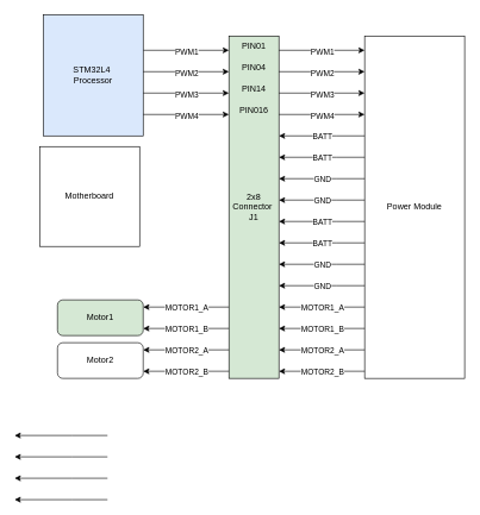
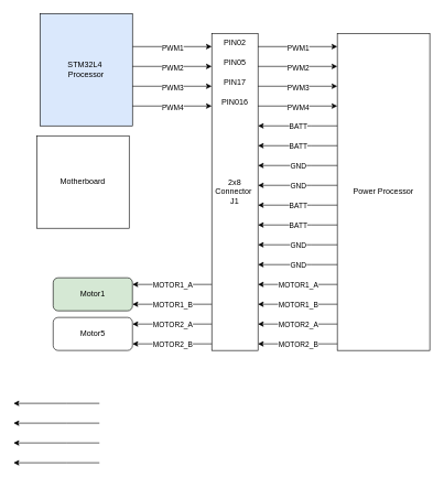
  <mxCell id="0" />
  <mxCell id="1" parent="0" />
- <mxCell id="2" value="&lt;div&gt;Power Module&lt;/div&gt;" style="rounded=0;whiteSpace=wrap;html=1;" vertex="1" parent="1"><mxGeometry x="510" y="50" width="140" height="480" as="geometry" /></mxCell>
+ <mxCell id="2" value="&lt;div&gt;Power Processor&lt;/div&gt;" style="rounded=0;whiteSpace=wrap;html=1;" vertex="1" parent="1"><mxGeometry x="510" y="50" width="140" height="480" as="geometry" /></mxCell>
  <mxCell id="3" value="Motherboard" style="rounded=0;whiteSpace=wrap;html=1;" vertex="1" parent="1"><mxGeometry x="55" y="205" width="140" height="140" as="geometry" /></mxCell>
  <mxCell id="4" value="" style="edgeStyle=orthogonalEdgeStyle;rounded=0;orthogonalLoop=1;jettySize=auto;html=1;" edge="1" parent="1"><mxGeometry relative="1" as="geometry"><mxPoint x="200" y="70" as="sourcePoint" /><mxPoint x="320" y="70" as="targetPoint" /><Array as="points"><mxPoint x="260" y="70" /><mxPoint x="260" y="70" /></Array></mxGeometry></mxCell>
  <mxCell id="5" value="PWM1" style="edgeLabel;html=1;align=center;verticalAlign=middle;resizable=0;points=[];" vertex="1" connectable="0" parent="4"><mxGeometry x="0.006" y="-1" relative="1" as="geometry"><mxPoint as="offset" /></mxGeometry></mxCell>
  <mxCell id="6" value="STM32L4&amp;nbsp;&lt;div&gt;Processor&lt;/div&gt;" style="rounded=0;whiteSpace=wrap;html=1;fillColor=#dae8fc;" vertex="1" parent="1"><mxGeometry x="60" y="20" width="140" height="170" as="geometry" /></mxCell>
- <mxCell id="7" value="2x8 Connector&amp;nbsp;&lt;div&gt;J1&lt;/div&gt;" style="rounded=0;whiteSpace=wrap;html=1;fillColor=#d5e8d4;" vertex="1" parent="1"><mxGeometry x="320" y="50" width="70" height="480" as="geometry" /></mxCell>
+ <mxCell id="7" value="2x8 Connector&amp;nbsp;&lt;div&gt;J1&lt;/div&gt;" style="rounded=0;whiteSpace=wrap;html=1;" vertex="1" parent="1"><mxGeometry x="320" y="50" width="70" height="480" as="geometry" /></mxCell>
  <mxCell id="8" value="" style="edgeStyle=orthogonalEdgeStyle;rounded=0;orthogonalLoop=1;jettySize=auto;html=1;" edge="1" parent="1"><mxGeometry relative="1" as="geometry"><mxPoint x="150" y="610" as="sourcePoint" /><mxPoint x="20" y="610" as="targetPoint" /><Array as="points"><mxPoint x="100" y="610" /><mxPoint x="100" y="610" /></Array></mxGeometry></mxCell>
  <mxCell id="9" value="" style="edgeStyle=orthogonalEdgeStyle;rounded=0;orthogonalLoop=1;jettySize=auto;html=1;" edge="1" parent="1"><mxGeometry relative="1" as="geometry"><mxPoint x="150" y="640" as="sourcePoint" /><mxPoint x="20" y="640" as="targetPoint" /><Array as="points"><mxPoint x="100" y="640" /><mxPoint x="100" y="640" /></Array></mxGeometry></mxCell>
  <mxCell id="10" value="" style="edgeStyle=orthogonalEdgeStyle;rounded=0;orthogonalLoop=1;jettySize=auto;html=1;" edge="1" parent="1"><mxGeometry relative="1" as="geometry"><mxPoint x="150" y="670" as="sourcePoint" /><mxPoint x="20" y="670" as="targetPoint" /><Array as="points"><mxPoint x="100" y="670" /><mxPoint x="100" y="670" /></Array></mxGeometry></mxCell>
  <mxCell id="11" value="" style="edgeStyle=orthogonalEdgeStyle;rounded=0;orthogonalLoop=1;jettySize=auto;html=1;" edge="1" parent="1"><mxGeometry relative="1" as="geometry"><mxPoint x="150" y="700" as="sourcePoint" /><mxPoint x="20" y="700" as="targetPoint" /><Array as="points"><mxPoint x="100" y="700" /><mxPoint x="100" y="700" /></Array></mxGeometry></mxCell>
  <mxCell id="12" value="" style="edgeStyle=orthogonalEdgeStyle;rounded=0;orthogonalLoop=1;jettySize=auto;html=1;" edge="1" parent="1"><mxGeometry relative="1" as="geometry"><mxPoint x="200" y="100" as="sourcePoint" /><mxPoint x="320" y="100" as="targetPoint" /><Array as="points"><mxPoint x="260" y="100" /><mxPoint x="260" y="100" /></Array></mxGeometry></mxCell>
  <mxCell id="13" value="PWM2" style="edgeLabel;html=1;align=center;verticalAlign=middle;resizable=0;points=[];" vertex="1" connectable="0" parent="12"><mxGeometry x="0.006" y="-1" relative="1" as="geometry"><mxPoint as="offset" /></mxGeometry></mxCell>
  <mxCell id="14" value="" style="edgeStyle=orthogonalEdgeStyle;rounded=0;orthogonalLoop=1;jettySize=auto;html=1;" edge="1" parent="1"><mxGeometry relative="1" as="geometry"><mxPoint x="200" y="130" as="sourcePoint" /><mxPoint x="320" y="130" as="targetPoint" /><Array as="points"><mxPoint x="260" y="130" /><mxPoint x="260" y="130" /></Array></mxGeometry></mxCell>
  <mxCell id="15" value="PWM3" style="edgeLabel;html=1;align=center;verticalAlign=middle;resizable=0;points=[];" vertex="1" connectable="0" parent="14"><mxGeometry x="0.006" y="-1" relative="1" as="geometry"><mxPoint as="offset" /></mxGeometry></mxCell>
  <mxCell id="16" value="" style="edgeStyle=orthogonalEdgeStyle;rounded=0;orthogonalLoop=1;jettySize=auto;html=1;" edge="1" parent="1"><mxGeometry relative="1" as="geometry"><mxPoint x="200" y="160" as="sourcePoint" /><mxPoint x="320" y="160" as="targetPoint" /><Array as="points"><mxPoint x="260" y="160" /><mxPoint x="260" y="160" /></Array></mxGeometry></mxCell>
  <mxCell id="17" value="PWM4" style="edgeLabel;html=1;align=center;verticalAlign=middle;resizable=0;points=[];" vertex="1" connectable="0" parent="16"><mxGeometry x="0.006" y="-1" relative="1" as="geometry"><mxPoint as="offset" /></mxGeometry></mxCell>
  <mxCell id="18" value="" style="edgeStyle=orthogonalEdgeStyle;rounded=0;orthogonalLoop=1;jettySize=auto;html=1;" edge="1" parent="1"><mxGeometry relative="1" as="geometry"><mxPoint x="390" y="70" as="sourcePoint" /><mxPoint x="510" y="70" as="targetPoint" /><Array as="points"><mxPoint x="450" y="70" /><mxPoint x="450" y="70" /></Array></mxGeometry></mxCell>
  <mxCell id="19" value="PWM1" style="edgeLabel;html=1;align=center;verticalAlign=middle;resizable=0;points=[];" vertex="1" connectable="0" parent="18"><mxGeometry x="0.006" y="-1" relative="1" as="geometry"><mxPoint as="offset" /></mxGeometry></mxCell>
  <mxCell id="20" value="" style="edgeStyle=orthogonalEdgeStyle;rounded=0;orthogonalLoop=1;jettySize=auto;html=1;" edge="1" parent="1"><mxGeometry relative="1" as="geometry"><mxPoint x="390" y="100" as="sourcePoint" /><mxPoint x="510" y="100" as="targetPoint" /><Array as="points"><mxPoint x="450" y="100" /><mxPoint x="450" y="100" /></Array></mxGeometry></mxCell>
  <mxCell id="21" value="PWM2" style="edgeLabel;html=1;align=center;verticalAlign=middle;resizable=0;points=[];" vertex="1" connectable="0" parent="20"><mxGeometry x="0.006" y="-1" relative="1" as="geometry"><mxPoint as="offset" /></mxGeometry></mxCell>
  <mxCell id="22" value="" style="edgeStyle=orthogonalEdgeStyle;rounded=0;orthogonalLoop=1;jettySize=auto;html=1;" edge="1" parent="1"><mxGeometry relative="1" as="geometry"><mxPoint x="390" y="130" as="sourcePoint" /><mxPoint x="510" y="130" as="targetPoint" /><Array as="points"><mxPoint x="450" y="130" /><mxPoint x="450" y="130" /></Array></mxGeometry></mxCell>
  <mxCell id="23" value="PWM3" style="edgeLabel;html=1;align=center;verticalAlign=middle;resizable=0;points=[];" vertex="1" connectable="0" parent="22"><mxGeometry x="0.006" y="-1" relative="1" as="geometry"><mxPoint as="offset" /></mxGeometry></mxCell>
  <mxCell id="24" value="" style="edgeStyle=orthogonalEdgeStyle;rounded=0;orthogonalLoop=1;jettySize=auto;html=1;" edge="1" parent="1"><mxGeometry relative="1" as="geometry"><mxPoint x="390" y="160" as="sourcePoint" /><mxPoint x="510" y="160" as="targetPoint" /><Array as="points"><mxPoint x="450" y="160" /><mxPoint x="450" y="160" /></Array></mxGeometry></mxCell>
  <mxCell id="25" value="PWM4" style="edgeLabel;html=1;align=center;verticalAlign=middle;resizable=0;points=[];" vertex="1" connectable="0" parent="24"><mxGeometry x="0.006" y="-1" relative="1" as="geometry"><mxPoint as="offset" /></mxGeometry></mxCell>
  <mxCell id="26" value="" style="edgeStyle=orthogonalEdgeStyle;rounded=0;orthogonalLoop=1;jettySize=auto;html=1;" edge="1" parent="1"><mxGeometry relative="1" as="geometry"><mxPoint x="510" y="520" as="sourcePoint" /><mxPoint x="390" y="520" as="targetPoint" /><Array as="points"><mxPoint x="470" y="520" /><mxPoint x="470" y="520" /></Array></mxGeometry></mxCell>
  <mxCell id="27" value="MOTOR2_B" style="edgeLabel;html=1;align=center;verticalAlign=middle;resizable=0;points=[];" vertex="1" connectable="0" parent="26"><mxGeometry x="-0.002" relative="1" as="geometry"><mxPoint as="offset" /></mxGeometry></mxCell>
- <mxCell id="28" value="PIN01" style="text;html=1;align=center;verticalAlign=middle;whiteSpace=wrap;rounded=0;" vertex="1" parent="1"><mxGeometry x="325" y="50" width="60" height="30" as="geometry" /></mxCell>
- <mxCell id="29" value="PIN04" style="text;html=1;align=center;verticalAlign=middle;whiteSpace=wrap;rounded=0;" vertex="1" parent="1"><mxGeometry x="325" y="80" width="60" height="30" as="geometry" /></mxCell>
- <mxCell id="30" value="PIN14" style="text;html=1;align=center;verticalAlign=middle;whiteSpace=wrap;rounded=0;" vertex="1" parent="1"><mxGeometry x="325" y="110" width="60" height="30" as="geometry" /></mxCell>
+ <mxCell id="28" value="PIN02" style="text;html=1;align=center;verticalAlign=middle;whiteSpace=wrap;rounded=0;" vertex="1" parent="1"><mxGeometry x="325" y="50" width="60" height="30" as="geometry" /></mxCell>
+ <mxCell id="29" value="PIN05" style="text;html=1;align=center;verticalAlign=middle;whiteSpace=wrap;rounded=0;" vertex="1" parent="1"><mxGeometry x="325" y="80" width="60" height="30" as="geometry" /></mxCell>
+ <mxCell id="30" value="PIN17" style="text;html=1;align=center;verticalAlign=middle;whiteSpace=wrap;rounded=0;" vertex="1" parent="1"><mxGeometry x="325" y="110" width="60" height="30" as="geometry" /></mxCell>
  <mxCell id="31" value="PIN016" style="text;html=1;align=center;verticalAlign=middle;whiteSpace=wrap;rounded=0;" vertex="1" parent="1"><mxGeometry x="325" y="140" width="60" height="30" as="geometry" /></mxCell>
  <mxCell id="32" value="" style="edgeStyle=orthogonalEdgeStyle;rounded=0;orthogonalLoop=1;jettySize=auto;html=1;" edge="1" parent="1"><mxGeometry relative="1" as="geometry"><mxPoint x="510" y="490" as="sourcePoint" /><mxPoint x="390" y="490" as="targetPoint" /><Array as="points"><mxPoint x="470" y="490" /><mxPoint x="470" y="490" /></Array></mxGeometry></mxCell>
  <mxCell id="33" value="MOTOR2_A" style="edgeLabel;html=1;align=center;verticalAlign=middle;resizable=0;points=[];" vertex="1" connectable="0" parent="32"><mxGeometry x="-0.002" relative="1" as="geometry"><mxPoint as="offset" /></mxGeometry></mxCell>
  <mxCell id="34" value="" style="edgeStyle=orthogonalEdgeStyle;rounded=0;orthogonalLoop=1;jettySize=auto;html=1;" edge="1" parent="1"><mxGeometry relative="1" as="geometry"><mxPoint x="510" y="460" as="sourcePoint" /><mxPoint x="390" y="460" as="targetPoint" /><Array as="points"><mxPoint x="470" y="460" /><mxPoint x="470" y="460" /></Array></mxGeometry></mxCell>
  <mxCell id="35" value="MOTOR1_B" style="edgeLabel;html=1;align=center;verticalAlign=middle;resizable=0;points=[];" vertex="1" connectable="0" parent="34"><mxGeometry x="-0.002" relative="1" as="geometry"><mxPoint as="offset" /></mxGeometry></mxCell>
  <mxCell id="36" value="" style="edgeStyle=orthogonalEdgeStyle;rounded=0;orthogonalLoop=1;jettySize=auto;html=1;" edge="1" parent="1"><mxGeometry relative="1" as="geometry"><mxPoint x="510" y="430" as="sourcePoint" /><mxPoint x="390" y="430" as="targetPoint" /><Array as="points"><mxPoint x="470" y="430" /><mxPoint x="470" y="430" /></Array></mxGeometry></mxCell>
  <mxCell id="37" value="MOTOR1_A" style="edgeLabel;html=1;align=center;verticalAlign=middle;resizable=0;points=[];" vertex="1" connectable="0" parent="36"><mxGeometry x="-0.002" relative="1" as="geometry"><mxPoint as="offset" /></mxGeometry></mxCell>
  <mxCell id="38" value="" style="edgeStyle=orthogonalEdgeStyle;rounded=0;orthogonalLoop=1;jettySize=auto;html=1;" edge="1" parent="1"><mxGeometry relative="1" as="geometry"><mxPoint x="320" y="520" as="sourcePoint" /><mxPoint x="200" y="520" as="targetPoint" /><Array as="points"><mxPoint x="280" y="520" /><mxPoint x="280" y="520" /></Array></mxGeometry></mxCell>
  <mxCell id="39" value="MOTOR2_B" style="edgeLabel;html=1;align=center;verticalAlign=middle;resizable=0;points=[];" vertex="1" connectable="0" parent="38"><mxGeometry x="-0.002" relative="1" as="geometry"><mxPoint as="offset" /></mxGeometry></mxCell>
  <mxCell id="40" value="" style="edgeStyle=orthogonalEdgeStyle;rounded=0;orthogonalLoop=1;jettySize=auto;html=1;" edge="1" parent="1"><mxGeometry relative="1" as="geometry"><mxPoint x="320" y="490" as="sourcePoint" /><mxPoint x="200" y="490" as="targetPoint" /><Array as="points"><mxPoint x="280" y="490" /><mxPoint x="280" y="490" /></Array></mxGeometry></mxCell>
  <mxCell id="41" value="MOTOR2_A" style="edgeLabel;html=1;align=center;verticalAlign=middle;resizable=0;points=[];" vertex="1" connectable="0" parent="40"><mxGeometry x="-0.002" relative="1" as="geometry"><mxPoint as="offset" /></mxGeometry></mxCell>
  <mxCell id="42" value="" style="edgeStyle=orthogonalEdgeStyle;rounded=0;orthogonalLoop=1;jettySize=auto;html=1;" edge="1" parent="1"><mxGeometry relative="1" as="geometry"><mxPoint x="320" y="460" as="sourcePoint" /><mxPoint x="200" y="460" as="targetPoint" /><Array as="points"><mxPoint x="280" y="460" /><mxPoint x="280" y="460" /></Array></mxGeometry></mxCell>
  <mxCell id="43" value="MOTOR1_B" style="edgeLabel;html=1;align=center;verticalAlign=middle;resizable=0;points=[];" vertex="1" connectable="0" parent="42"><mxGeometry x="-0.002" relative="1" as="geometry"><mxPoint as="offset" /></mxGeometry></mxCell>
  <mxCell id="44" value="" style="edgeStyle=orthogonalEdgeStyle;rounded=0;orthogonalLoop=1;jettySize=auto;html=1;" edge="1" parent="1"><mxGeometry relative="1" as="geometry"><mxPoint x="320" y="430" as="sourcePoint" /><mxPoint x="200" y="430" as="targetPoint" /><Array as="points"><mxPoint x="280" y="430" /><mxPoint x="280" y="430" /></Array></mxGeometry></mxCell>
  <mxCell id="45" value="MOTOR1_A" style="edgeLabel;html=1;align=center;verticalAlign=middle;resizable=0;points=[];" vertex="1" connectable="0" parent="44"><mxGeometry x="-0.002" relative="1" as="geometry"><mxPoint as="offset" /></mxGeometry></mxCell>
  <mxCell id="46" value="Motor1" style="rounded=1;whiteSpace=wrap;html=1;fillColor=#d5e8d4;" vertex="1" parent="1"><mxGeometry x="80" y="420" width="120" height="50" as="geometry" /></mxCell>
- <mxCell id="47" value="Motor2" style="rounded=1;whiteSpace=wrap;html=1;" vertex="1" parent="1"><mxGeometry x="80" y="480" width="120" height="50" as="geometry" /></mxCell>
+ <mxCell id="47" value="Motor5" style="rounded=1;whiteSpace=wrap;html=1;" vertex="1" parent="1"><mxGeometry x="80" y="480" width="120" height="50" as="geometry" /></mxCell>
  <mxCell id="48" value="" style="edgeStyle=orthogonalEdgeStyle;rounded=0;orthogonalLoop=1;jettySize=auto;html=1;" edge="1" parent="1"><mxGeometry relative="1" as="geometry"><mxPoint x="510" y="400" as="sourcePoint" /><mxPoint x="390" y="400" as="targetPoint" /><Array as="points"><mxPoint x="470" y="400" /><mxPoint x="470" y="400" /></Array></mxGeometry></mxCell>
  <mxCell id="49" value="GND" style="edgeLabel;html=1;align=center;verticalAlign=middle;resizable=0;points=[];" vertex="1" connectable="0" parent="48"><mxGeometry x="-0.002" relative="1" as="geometry"><mxPoint as="offset" /></mxGeometry></mxCell>
  <mxCell id="50" value="" style="edgeStyle=orthogonalEdgeStyle;rounded=0;orthogonalLoop=1;jettySize=auto;html=1;" edge="1" parent="1"><mxGeometry relative="1" as="geometry"><mxPoint x="510" y="370" as="sourcePoint" /><mxPoint x="390" y="370" as="targetPoint" /><Array as="points"><mxPoint x="470" y="370" /><mxPoint x="470" y="370" /></Array></mxGeometry></mxCell>
  <mxCell id="51" value="GND" style="edgeLabel;html=1;align=center;verticalAlign=middle;resizable=0;points=[];" vertex="1" connectable="0" parent="50"><mxGeometry x="-0.002" relative="1" as="geometry"><mxPoint as="offset" /></mxGeometry></mxCell>
  <mxCell id="52" value="" style="edgeStyle=orthogonalEdgeStyle;rounded=0;orthogonalLoop=1;jettySize=auto;html=1;" edge="1" parent="1"><mxGeometry relative="1" as="geometry"><mxPoint x="510" y="340" as="sourcePoint" /><mxPoint x="390" y="340" as="targetPoint" /><Array as="points"><mxPoint x="470" y="340" /><mxPoint x="470" y="340" /></Array></mxGeometry></mxCell>
  <mxCell id="53" value="BATT" style="edgeLabel;html=1;align=center;verticalAlign=middle;resizable=0;points=[];" vertex="1" connectable="0" parent="52"><mxGeometry x="-0.002" relative="1" as="geometry"><mxPoint as="offset" /></mxGeometry></mxCell>
  <mxCell id="54" value="" style="edgeStyle=orthogonalEdgeStyle;rounded=0;orthogonalLoop=1;jettySize=auto;html=1;" edge="1" parent="1"><mxGeometry relative="1" as="geometry"><mxPoint x="510" y="310" as="sourcePoint" /><mxPoint x="390" y="310" as="targetPoint" /><Array as="points"><mxPoint x="470" y="310" /><mxPoint x="470" y="310" /></Array></mxGeometry></mxCell>
  <mxCell id="55" value="BATT" style="edgeLabel;html=1;align=center;verticalAlign=middle;resizable=0;points=[];" vertex="1" connectable="0" parent="54"><mxGeometry x="-0.002" relative="1" as="geometry"><mxPoint as="offset" /></mxGeometry></mxCell>
  <mxCell id="56" value="" style="edgeStyle=orthogonalEdgeStyle;rounded=0;orthogonalLoop=1;jettySize=auto;html=1;" edge="1" parent="1"><mxGeometry relative="1" as="geometry"><mxPoint x="510" y="280" as="sourcePoint" /><mxPoint x="390" y="280" as="targetPoint" /><Array as="points"><mxPoint x="470" y="280" /><mxPoint x="470" y="280" /></Array></mxGeometry></mxCell>
  <mxCell id="57" value="GND" style="edgeLabel;html=1;align=center;verticalAlign=middle;resizable=0;points=[];" vertex="1" connectable="0" parent="56"><mxGeometry x="-0.002" relative="1" as="geometry"><mxPoint as="offset" /></mxGeometry></mxCell>
  <mxCell id="58" value="" style="edgeStyle=orthogonalEdgeStyle;rounded=0;orthogonalLoop=1;jettySize=auto;html=1;" edge="1" parent="1"><mxGeometry relative="1" as="geometry"><mxPoint x="510" y="250" as="sourcePoint" /><mxPoint x="390" y="250" as="targetPoint" /><Array as="points"><mxPoint x="470" y="250" /><mxPoint x="470" y="250" /></Array></mxGeometry></mxCell>
  <mxCell id="59" value="GND" style="edgeLabel;html=1;align=center;verticalAlign=middle;resizable=0;points=[];" vertex="1" connectable="0" parent="58"><mxGeometry x="-0.002" relative="1" as="geometry"><mxPoint as="offset" /></mxGeometry></mxCell>
  <mxCell id="60" value="" style="edgeStyle=orthogonalEdgeStyle;rounded=0;orthogonalLoop=1;jettySize=auto;html=1;" edge="1" parent="1"><mxGeometry relative="1" as="geometry"><mxPoint x="510" y="220" as="sourcePoint" /><mxPoint x="390" y="220" as="targetPoint" /><Array as="points"><mxPoint x="470" y="220" /><mxPoint x="470" y="220" /></Array></mxGeometry></mxCell>
  <mxCell id="61" value="BATT" style="edgeLabel;html=1;align=center;verticalAlign=middle;resizable=0;points=[];" vertex="1" connectable="0" parent="60"><mxGeometry x="-0.002" relative="1" as="geometry"><mxPoint as="offset" /></mxGeometry></mxCell>
  <mxCell id="62" value="" style="edgeStyle=orthogonalEdgeStyle;rounded=0;orthogonalLoop=1;jettySize=auto;html=1;" edge="1" parent="1"><mxGeometry relative="1" as="geometry"><mxPoint x="510" y="190" as="sourcePoint" /><mxPoint x="390" y="190" as="targetPoint" /><Array as="points"><mxPoint x="470" y="190" /><mxPoint x="470" y="190" /></Array></mxGeometry></mxCell>
  <mxCell id="63" value="BATT" style="edgeLabel;html=1;align=center;verticalAlign=middle;resizable=0;points=[];" vertex="1" connectable="0" parent="62"><mxGeometry x="-0.002" relative="1" as="geometry"><mxPoint as="offset" /></mxGeometry></mxCell>
